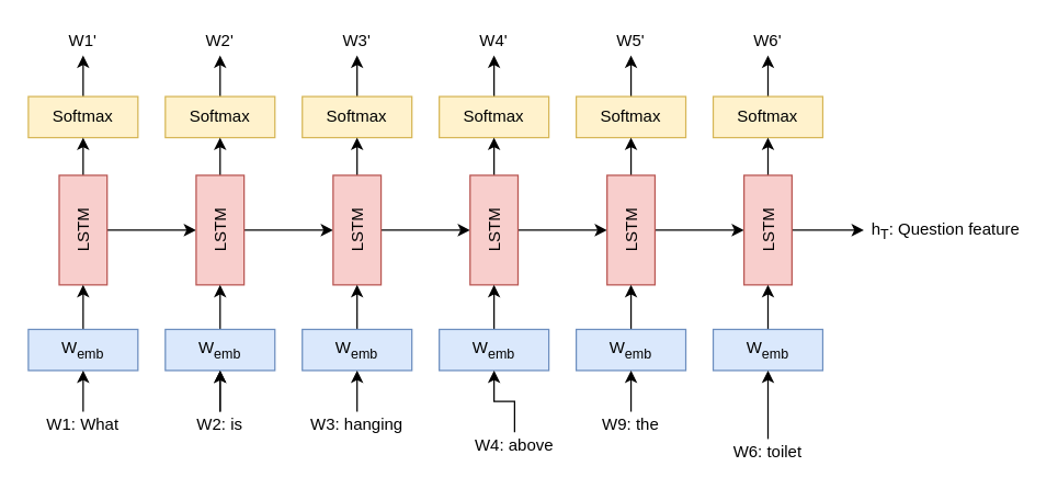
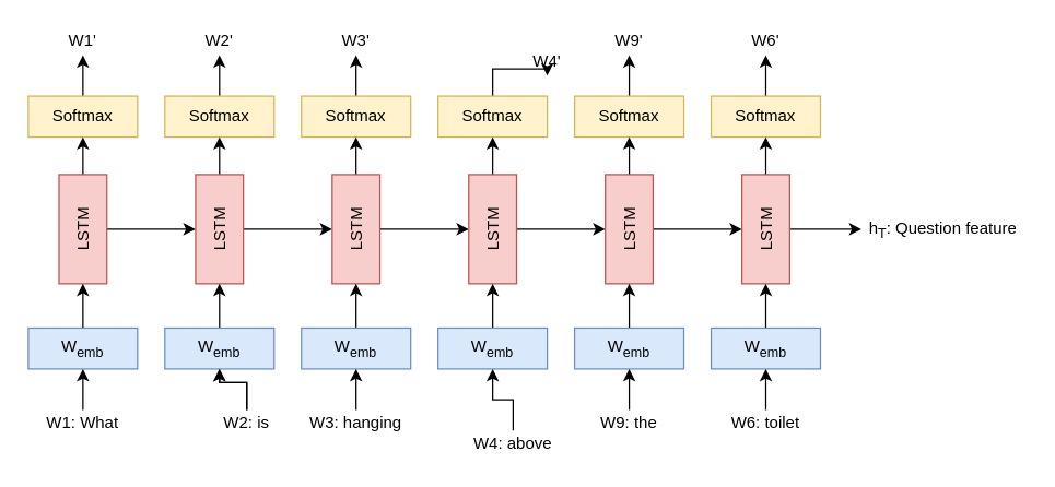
  <mxCell id="0" />
  <mxCell id="1" parent="0" />
  <mxCell id="2" value="" style="edgeStyle=orthogonalEdgeStyle;rounded=0;orthogonalLoop=1;jettySize=auto;html=1;" edge="1" parent="1" source="3" target="11"><mxGeometry relative="1" as="geometry" /></mxCell>
  <mxCell id="3" value="Softmax" style="rounded=0;whiteSpace=wrap;html=1;fillColor=#fff2cc;strokeColor=#d6b656;" vertex="1" parent="1"><mxGeometry y="70" width="80" height="30" as="geometry" x="20" /></mxCell>
  <mxCell id="4" value="" style="edgeStyle=orthogonalEdgeStyle;rounded=0;orthogonalLoop=1;jettySize=auto;html=1;" edge="1" parent="1" source="6" target="3"><mxGeometry relative="1" as="geometry" /></mxCell>
  <mxCell id="5" value="" style="edgeStyle=orthogonalEdgeStyle;rounded=0;orthogonalLoop=1;jettySize=auto;html=1;" edge="1" parent="1" source="6" target="16"><mxGeometry relative="1" as="geometry" /></mxCell>
  <mxCell id="6" value="LSTM" style="rounded=0;whiteSpace=wrap;html=1;rotation=-90;fillColor=#f8cecc;strokeColor=#b85450;" vertex="1" parent="1"><mxGeometry y="150" width="80" height="35" as="geometry" x="20" /></mxCell>
  <mxCell id="7" value="" style="edgeStyle=orthogonalEdgeStyle;rounded=0;orthogonalLoop=1;jettySize=auto;html=1;" edge="1" parent="1" source="8" target="6"><mxGeometry relative="1" as="geometry" /></mxCell>
  <mxCell id="8" value="W&lt;sub&gt;emb&lt;/sub&gt;" style="rounded=0;whiteSpace=wrap;html=1;fillColor=#dae8fc;strokeColor=#6c8ebf;" vertex="1" parent="1"><mxGeometry y="240" width="80" height="30" as="geometry" x="20" /></mxCell>
  <mxCell id="9" value="" style="edgeStyle=orthogonalEdgeStyle;rounded=0;orthogonalLoop=1;jettySize=auto;html=1;" edge="1" parent="1" source="10" target="8"><mxGeometry relative="1" as="geometry" /></mxCell>
  <mxCell id="10" value="W1: What" style="text;html=1;strokeColor=none;fillColor=none;align=center;verticalAlign=middle;whiteSpace=wrap;rounded=0;" vertex="1" parent="1"><mxGeometry x="30" y="300" width="60" height="20" as="geometry" /></mxCell>
  <mxCell id="11" value="W1'" style="text;html=1;strokeColor=none;fillColor=none;align=center;verticalAlign=middle;whiteSpace=wrap;rounded=0;" vertex="1" parent="1"><mxGeometry x="40" width="40" height="20" as="geometry" y="20" /></mxCell>
  <mxCell id="12" value="" style="edgeStyle=orthogonalEdgeStyle;rounded=0;orthogonalLoop=1;jettySize=auto;html=1;" edge="1" parent="1" source="13" target="22"><mxGeometry relative="1" as="geometry" /></mxCell>
  <mxCell id="13" value="Softmax" style="rounded=0;whiteSpace=wrap;html=1;fillColor=#fff2cc;strokeColor=#d6b656;" vertex="1" parent="1"><mxGeometry x="120" y="70" width="80" height="30" as="geometry" /></mxCell>
  <mxCell id="14" value="" style="edgeStyle=orthogonalEdgeStyle;rounded=0;orthogonalLoop=1;jettySize=auto;html=1;" edge="1" parent="1" source="16" target="13"><mxGeometry relative="1" as="geometry" /></mxCell>
  <mxCell id="15" value="" style="edgeStyle=orthogonalEdgeStyle;rounded=0;orthogonalLoop=1;jettySize=auto;html=1;" edge="1" parent="1" source="16" target="27"><mxGeometry relative="1" as="geometry" /></mxCell>
  <mxCell id="16" value="LSTM" style="rounded=0;whiteSpace=wrap;html=1;rotation=-90;fillColor=#f8cecc;strokeColor=#b85450;" vertex="1" parent="1"><mxGeometry x="120" y="150" width="80" height="35" as="geometry" /></mxCell>
  <mxCell id="17" value="" style="edgeStyle=orthogonalEdgeStyle;rounded=0;orthogonalLoop=1;jettySize=auto;html=1;" edge="1" parent="1" source="18" target="16"><mxGeometry relative="1" as="geometry" /></mxCell>
  <mxCell id="18" value="W&lt;sub&gt;emb&lt;/sub&gt;" style="rounded=0;whiteSpace=wrap;html=1;fillColor=#dae8fc;strokeColor=#6c8ebf;" vertex="1" parent="1"><mxGeometry x="120" y="240" width="80" height="30" as="geometry" /></mxCell>
  <mxCell id="19" value="" style="edgeStyle=orthogonalEdgeStyle;rounded=0;orthogonalLoop=1;jettySize=auto;html=1;" edge="1" parent="1" source="21" target="18"><mxGeometry relative="1" as="geometry" /></mxCell>
  <mxCell id="20" value="" style="edgeStyle=orthogonalEdgeStyle;rounded=0;orthogonalLoop=1;jettySize=auto;html=1;" edge="1" parent="1" source="21" target="18"><mxGeometry relative="1" as="geometry" /></mxCell>
- <mxCell id="21" value="W2: is" style="text;html=1;strokeColor=none;fillColor=none;align=center;verticalAlign=middle;whiteSpace=wrap;rounded=0;" vertex="1" parent="1"><mxGeometry x="130" y="300" width="60" height="20" as="geometry" /></mxCell>
+ <mxCell id="21" value="W2: is" style="text;html=1;strokeColor=none;fillColor=none;align=center;verticalAlign=middle;whiteSpace=wrap;rounded=0;" vertex="1" parent="1"><mxGeometry x="150" y="300" width="60" height="20" as="geometry" /></mxCell>
  <mxCell id="22" value="W2'" style="text;html=1;strokeColor=none;fillColor=none;align=center;verticalAlign=middle;whiteSpace=wrap;rounded=0;" vertex="1" parent="1"><mxGeometry x="140" width="40" height="20" as="geometry" y="20" /></mxCell>
  <mxCell id="23" value="" style="edgeStyle=orthogonalEdgeStyle;rounded=0;orthogonalLoop=1;jettySize=auto;html=1;" edge="1" parent="1" source="24" target="32"><mxGeometry relative="1" as="geometry" /></mxCell>
  <mxCell id="24" value="Softmax" style="rounded=0;whiteSpace=wrap;html=1;fillColor=#fff2cc;strokeColor=#d6b656;" vertex="1" parent="1"><mxGeometry x="220" y="70" width="80" height="30" as="geometry" /></mxCell>
  <mxCell id="25" value="" style="edgeStyle=orthogonalEdgeStyle;rounded=0;orthogonalLoop=1;jettySize=auto;html=1;" edge="1" parent="1" source="27" target="24"><mxGeometry relative="1" as="geometry" /></mxCell>
  <mxCell id="26" value="" style="edgeStyle=orthogonalEdgeStyle;rounded=0;orthogonalLoop=1;jettySize=auto;html=1;" edge="1" parent="1" source="27" target="37"><mxGeometry relative="1" as="geometry" /></mxCell>
  <mxCell id="27" value="LSTM" style="rounded=0;whiteSpace=wrap;html=1;rotation=-90;fillColor=#f8cecc;strokeColor=#b85450;" vertex="1" parent="1"><mxGeometry x="220" y="150" width="80" height="35" as="geometry" /></mxCell>
  <mxCell id="28" value="" style="edgeStyle=orthogonalEdgeStyle;rounded=0;orthogonalLoop=1;jettySize=auto;html=1;" edge="1" parent="1" source="29" target="27"><mxGeometry relative="1" as="geometry" /></mxCell>
  <mxCell id="29" value="W&lt;sub&gt;emb&lt;/sub&gt;" style="rounded=0;whiteSpace=wrap;html=1;fillColor=#dae8fc;strokeColor=#6c8ebf;" vertex="1" parent="1"><mxGeometry x="220" y="240" width="80" height="30" as="geometry" /></mxCell>
  <mxCell id="30" value="" style="edgeStyle=orthogonalEdgeStyle;rounded=0;orthogonalLoop=1;jettySize=auto;html=1;" edge="1" parent="1" source="31" target="29"><mxGeometry relative="1" as="geometry" /></mxCell>
  <mxCell id="31" value="W3: hanging" style="text;html=1;strokeColor=none;fillColor=none;align=center;verticalAlign=middle;whiteSpace=wrap;rounded=0;" vertex="1" parent="1"><mxGeometry x="225" y="300" width="70" height="20" as="geometry" /></mxCell>
  <mxCell id="32" value="W3'" style="text;html=1;strokeColor=none;fillColor=none;align=center;verticalAlign=middle;whiteSpace=wrap;rounded=0;" vertex="1" parent="1"><mxGeometry x="240" width="40" height="20" as="geometry" y="20" /></mxCell>
  <mxCell id="33" value="" style="edgeStyle=orthogonalEdgeStyle;rounded=0;orthogonalLoop=1;jettySize=auto;html=1;" edge="1" parent="1" source="34" target="42"><mxGeometry relative="1" as="geometry" /></mxCell>
  <mxCell id="34" value="Softmax" style="rounded=0;whiteSpace=wrap;html=1;fillColor=#fff2cc;strokeColor=#d6b656;" vertex="1" parent="1"><mxGeometry x="320" y="70" width="80" height="30" as="geometry" /></mxCell>
  <mxCell id="35" value="" style="edgeStyle=orthogonalEdgeStyle;rounded=0;orthogonalLoop=1;jettySize=auto;html=1;" edge="1" parent="1" source="37" target="34"><mxGeometry relative="1" as="geometry" /></mxCell>
  <mxCell id="36" value="" style="edgeStyle=orthogonalEdgeStyle;rounded=0;orthogonalLoop=1;jettySize=auto;html=1;" edge="1" parent="1" source="37" target="47"><mxGeometry relative="1" as="geometry" /></mxCell>
  <mxCell id="37" value="LSTM" style="rounded=0;whiteSpace=wrap;html=1;rotation=-90;fillColor=#f8cecc;strokeColor=#b85450;" vertex="1" parent="1"><mxGeometry x="320" y="150" width="80" height="35" as="geometry" /></mxCell>
  <mxCell id="38" value="" style="edgeStyle=orthogonalEdgeStyle;rounded=0;orthogonalLoop=1;jettySize=auto;html=1;" edge="1" parent="1" source="39" target="37"><mxGeometry relative="1" as="geometry" /></mxCell>
  <mxCell id="39" value="W&lt;sub&gt;emb&lt;/sub&gt;" style="rounded=0;whiteSpace=wrap;html=1;fillColor=#dae8fc;strokeColor=#6c8ebf;" vertex="1" parent="1"><mxGeometry x="320" y="240" width="80" height="30" as="geometry" /></mxCell>
  <mxCell id="40" value="" style="edgeStyle=orthogonalEdgeStyle;rounded=0;orthogonalLoop=1;jettySize=auto;html=1;" edge="1" parent="1" source="41" target="39"><mxGeometry relative="1" as="geometry" /></mxCell>
  <mxCell id="41" value="W4: above" style="text;html=1;strokeColor=none;fillColor=none;align=center;verticalAlign=middle;whiteSpace=wrap;rounded=0;" vertex="1" parent="1"><mxGeometry x="345" y="315" width="60" height="20" as="geometry" /></mxCell>
- <mxCell id="42" value="W4'" style="text;html=1;strokeColor=none;fillColor=none;align=center;verticalAlign=middle;whiteSpace=wrap;rounded=0;" vertex="1" parent="1"><mxGeometry x="340" width="40" height="20" as="geometry" y="20" /></mxCell>
+ <mxCell id="42" value="W4'" style="text;html=1;strokeColor=none;fillColor=none;align=center;verticalAlign=middle;whiteSpace=wrap;rounded=0;" vertex="1" parent="1"><mxGeometry x="380" y="35" width="40" height="20" as="geometry" /></mxCell>
  <mxCell id="43" value="" style="edgeStyle=orthogonalEdgeStyle;rounded=0;orthogonalLoop=1;jettySize=auto;html=1;" edge="1" parent="1" source="44" target="52"><mxGeometry relative="1" as="geometry" /></mxCell>
  <mxCell id="44" value="Softmax" style="rounded=0;whiteSpace=wrap;html=1;fillColor=#fff2cc;strokeColor=#d6b656;" vertex="1" parent="1"><mxGeometry x="420" y="70" width="80" height="30" as="geometry" /></mxCell>
  <mxCell id="45" value="" style="edgeStyle=orthogonalEdgeStyle;rounded=0;orthogonalLoop=1;jettySize=auto;html=1;" edge="1" parent="1" source="47" target="44"><mxGeometry relative="1" as="geometry" /></mxCell>
  <mxCell id="46" value="" style="edgeStyle=orthogonalEdgeStyle;rounded=0;orthogonalLoop=1;jettySize=auto;html=1;" edge="1" parent="1" source="47" target="57"><mxGeometry relative="1" as="geometry" /></mxCell>
  <mxCell id="47" value="LSTM" style="rounded=0;whiteSpace=wrap;html=1;rotation=-90;fillColor=#f8cecc;strokeColor=#b85450;" vertex="1" parent="1"><mxGeometry x="420" y="150" width="80" height="35" as="geometry" /></mxCell>
  <mxCell id="48" value="" style="edgeStyle=orthogonalEdgeStyle;rounded=0;orthogonalLoop=1;jettySize=auto;html=1;" edge="1" parent="1" source="49" target="47"><mxGeometry relative="1" as="geometry" /></mxCell>
  <mxCell id="49" value="W&lt;sub&gt;emb&lt;/sub&gt;" style="rounded=0;whiteSpace=wrap;html=1;fillColor=#dae8fc;strokeColor=#6c8ebf;" vertex="1" parent="1"><mxGeometry x="420" y="240" width="80" height="30" as="geometry" /></mxCell>
  <mxCell id="50" value="" style="edgeStyle=orthogonalEdgeStyle;rounded=0;orthogonalLoop=1;jettySize=auto;html=1;" edge="1" parent="1" source="51" target="49"><mxGeometry relative="1" as="geometry" /></mxCell>
  <mxCell id="51" value="W9: the" style="text;html=1;strokeColor=none;fillColor=none;align=center;verticalAlign=middle;whiteSpace=wrap;rounded=0;" vertex="1" parent="1"><mxGeometry x="430" y="300" width="60" height="20" as="geometry" /></mxCell>
- <mxCell id="52" value="W5'" style="text;html=1;strokeColor=none;fillColor=none;align=center;verticalAlign=middle;whiteSpace=wrap;rounded=0;" vertex="1" parent="1"><mxGeometry x="440" width="40" height="20" as="geometry" y="20" /></mxCell>
+ <mxCell id="52" value="W9'" style="text;html=1;strokeColor=none;fillColor=none;align=center;verticalAlign=middle;whiteSpace=wrap;rounded=0;" vertex="1" parent="1"><mxGeometry x="440" width="40" height="20" as="geometry" y="20" /></mxCell>
  <mxCell id="53" value="" style="edgeStyle=orthogonalEdgeStyle;rounded=0;orthogonalLoop=1;jettySize=auto;html=1;" edge="1" parent="1" source="54" target="62"><mxGeometry relative="1" as="geometry" /></mxCell>
  <mxCell id="54" value="Softmax" style="rounded=0;whiteSpace=wrap;html=1;fillColor=#fff2cc;strokeColor=#d6b656;" vertex="1" parent="1"><mxGeometry x="520" y="70" width="80" height="30" as="geometry" /></mxCell>
  <mxCell id="55" value="" style="edgeStyle=orthogonalEdgeStyle;rounded=0;orthogonalLoop=1;jettySize=auto;html=1;" edge="1" parent="1" source="57" target="54"><mxGeometry relative="1" as="geometry" /></mxCell>
  <mxCell id="56" value="" style="edgeStyle=orthogonalEdgeStyle;rounded=0;orthogonalLoop=1;jettySize=auto;html=1;" edge="1" parent="1" source="57" target="63"><mxGeometry relative="1" as="geometry" /></mxCell>
  <mxCell id="57" value="LSTM" style="rounded=0;whiteSpace=wrap;html=1;rotation=-90;fillColor=#f8cecc;strokeColor=#b85450;" vertex="1" parent="1"><mxGeometry x="520" y="150" width="80" height="35" as="geometry" /></mxCell>
  <mxCell id="58" value="" style="edgeStyle=orthogonalEdgeStyle;rounded=0;orthogonalLoop=1;jettySize=auto;html=1;" edge="1" parent="1" source="59" target="57"><mxGeometry relative="1" as="geometry" /></mxCell>
  <mxCell id="59" value="W&lt;sub&gt;emb&lt;/sub&gt;" style="rounded=0;whiteSpace=wrap;html=1;fillColor=#dae8fc;strokeColor=#6c8ebf;" vertex="1" parent="1"><mxGeometry x="520" y="240" width="80" height="30" as="geometry" /></mxCell>
  <mxCell id="60" value="" style="edgeStyle=orthogonalEdgeStyle;rounded=0;orthogonalLoop=1;jettySize=auto;html=1;" edge="1" parent="1" source="61" target="59"><mxGeometry relative="1" as="geometry" /></mxCell>
- <mxCell id="61" value="W6: toilet" style="text;html=1;strokeColor=none;fillColor=none;align=center;verticalAlign=middle;whiteSpace=wrap;rounded=0;" vertex="1" parent="1"><mxGeometry x="530" y="320" width="60" height="20" as="geometry" /></mxCell>
+ <mxCell id="61" value="W6: toilet" style="text;html=1;strokeColor=none;fillColor=none;align=center;verticalAlign=middle;whiteSpace=wrap;rounded=0;" vertex="1" parent="1"><mxGeometry x="530" y="300" width="60" height="20" as="geometry" /></mxCell>
  <mxCell id="62" value="W6'" style="text;html=1;strokeColor=none;fillColor=none;align=center;verticalAlign=middle;whiteSpace=wrap;rounded=0;" vertex="1" parent="1"><mxGeometry x="540" width="40" height="20" as="geometry" y="20" /></mxCell>
  <mxCell id="63" value="h&lt;sub&gt;T&lt;/sub&gt;: Question feature&lt;br&gt;&lt;sub&gt;&lt;/sub&gt;" style="text;html=1;strokeColor=none;fillColor=none;align=center;verticalAlign=middle;whiteSpace=wrap;rounded=0;" vertex="1" parent="1"><mxGeometry x="630" y="157.5" width="120" height="20" as="geometry" /></mxCell>
